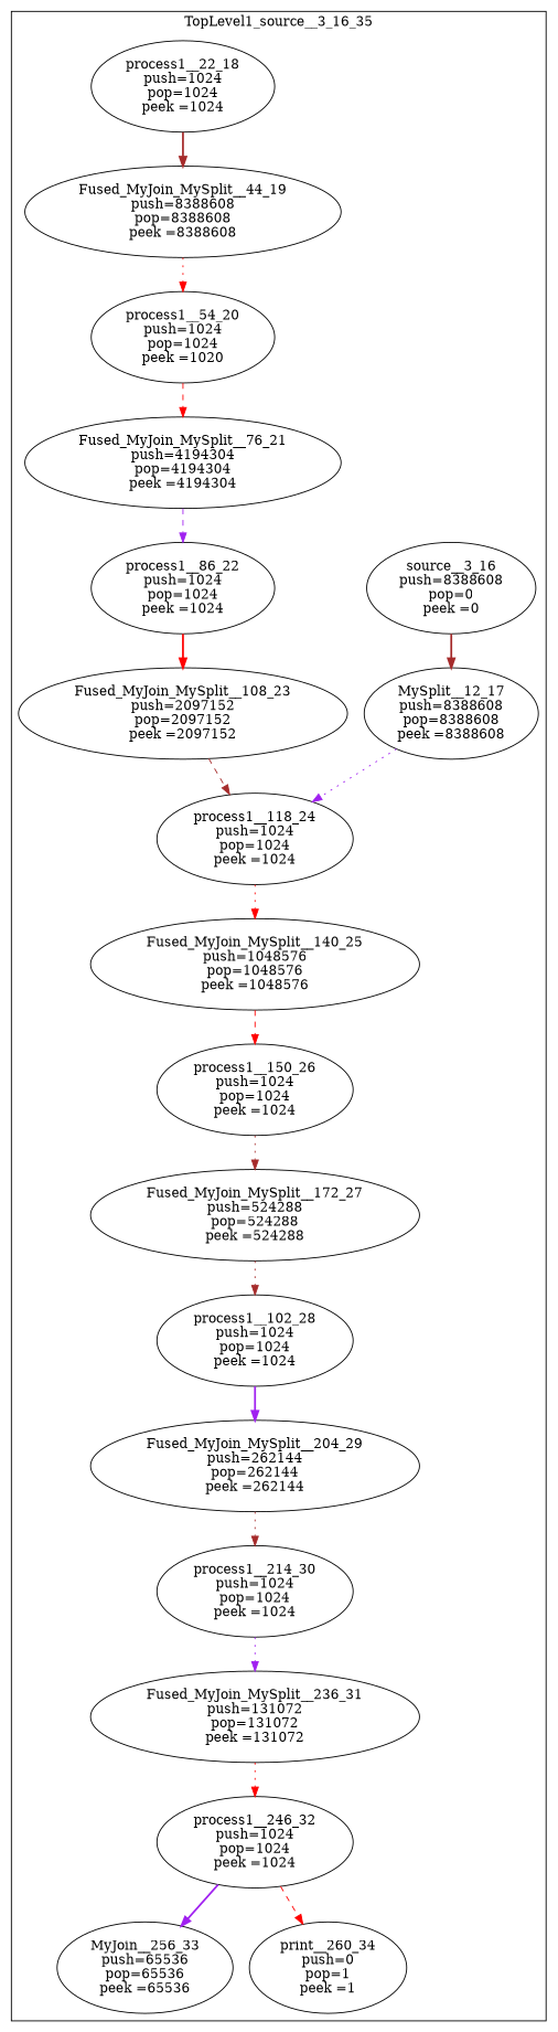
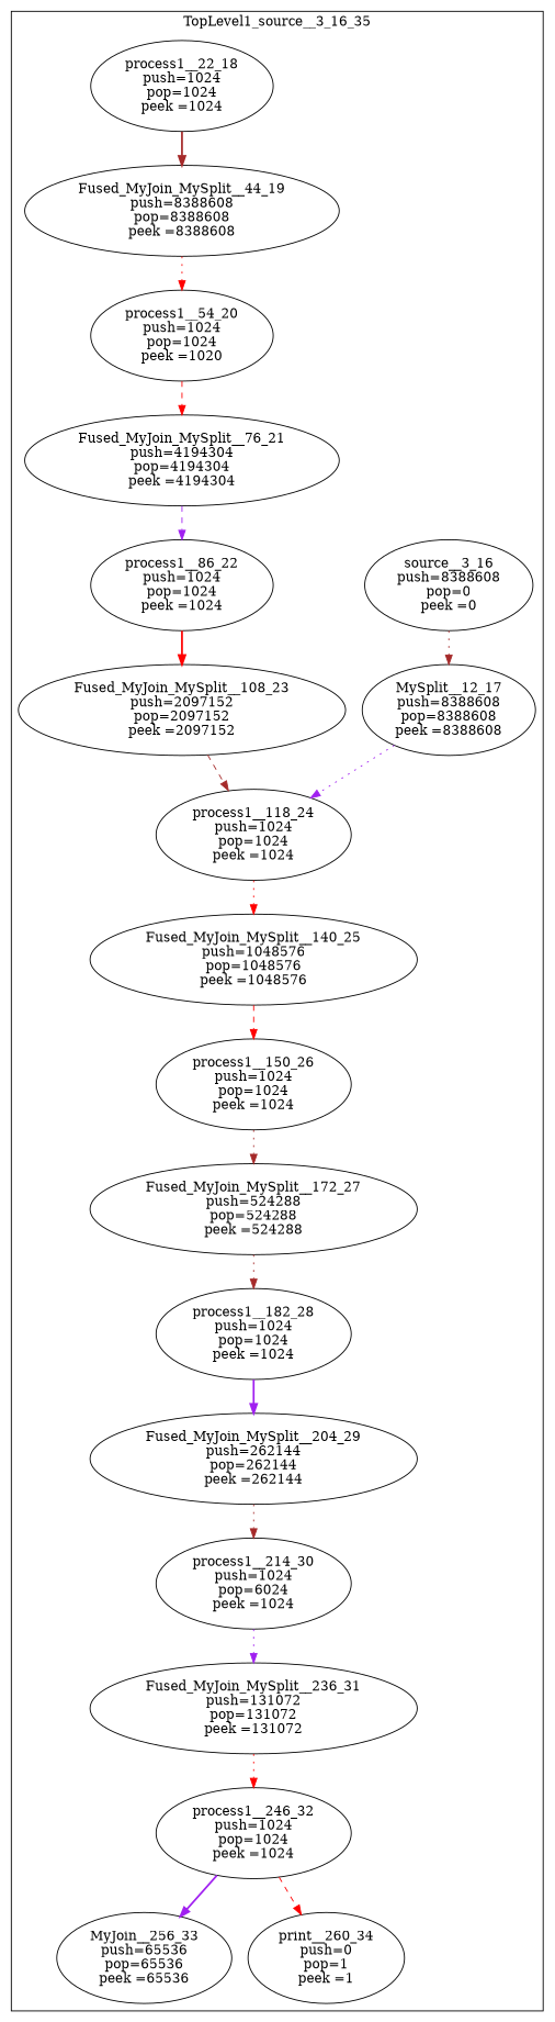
  digraph {
    edge [color=red style=dotted]
    n1 [label="source__3_16\npush=8388608\npop=0\npeek =0"]
    n2 [label="MySplit__12_17\npush=8388608\npop=8388608\npeek =8388608"]
    n3 [label="process1__22_18\npush=1024\npop=1024\npeek =1024"]
    n4 [label="Fused_MyJoin_MySplit__44_19\npush=8388608\npop=8388608\npeek =8388608"]
    n5 [label="process1__54_20\npush=1024\npop=1024\npeek =1020"]
    n6 [label="Fused_MyJoin_MySplit__76_21\npush=4194304\npop=4194304\npeek =4194304"]
    n7 [label="process1__86_22\npush=1024\npop=1024\npeek =1024"]
    n8 [label="Fused_MyJoin_MySplit__108_23\npush=2097152\npop=2097152\npeek =2097152"]
    n9 [label="process1__118_24\npush=1024\npop=1024\npeek =1024"]
    n10 [label="Fused_MyJoin_MySplit__140_25\npush=1048576\npop=1048576\npeek =1048576"]
    n11 [label="process1__150_26\npush=1024\npop=1024\npeek =1024"]
    n12 [label="Fused_MyJoin_MySplit__172_27\npush=524288\npop=524288\npeek =524288"]
-   n13 [label="process1__102_28\npush=1024\npop=1024\npeek =1024"]
+   n13 [label="process1__182_28\npush=1024\npop=1024\npeek =1024"]
    n14 [label="Fused_MyJoin_MySplit__204_29\npush=262144\npop=262144\npeek =262144"]
-   n15 [label="process1__214_30\npush=1024\npop=1024\npeek =1024"]
+   n15 [label="process1__214_30\npush=1024\npop=6024\npeek =1024"]
    n16 [label="Fused_MyJoin_MySplit__236_31\npush=131072\npop=131072\npeek =131072"]
    n17 [label="process1__246_32\npush=1024\npop=1024\npeek =1024"]
    n18 [label="MyJoin__256_33\npush=65536\npop=65536\npeek =65536"]
    n19 [label="print__260_34\npush=0\npop=1\npeek =1"]
    subgraph cluster_1 {
      label=TopLevel1_source__3_16_35
      n1
      n2
      n3
      n4
      n5
      n6
      n7
      n8
      n9
      n10
      n11
      n12
      n13
      n14
      n15
      n16
      n17
      n18
      n19
    }
-   n1 -> n2 [color=brown style=bold]
+   n1 -> n2 [color=brown]
    n2 -> n9 [color=purple]
    n3 -> n4 [color=brown style=bold]
    n4 -> n5
    n5 -> n6 [style=dashed]
    n6 -> n7 [color=purple style=dashed]
    n7 -> n8 [style=bold]
    n8 -> n9 [color=brown style=dashed]
    n9 -> n10
    n10 -> n11 [style=dashed]
    n11 -> n12 [color=brown]
    n12 -> n13 [color=brown]
    n13 -> n14 [color=purple style=bold]
    n14 -> n15 [color=brown]
    n15 -> n16 [color=purple]
    n16 -> n17
    n17 -> n18 [color=purple style=bold]
    n17 -> n19 [style=dashed]
  }
